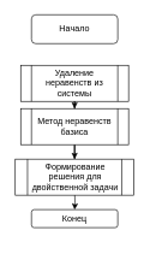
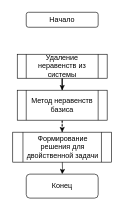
  <mxCell id="0" />
  <mxCell id="1" parent="0" />
- <mxCell id="2" value="Начало" style="rounded=1;whiteSpace=wrap;html=1;fontSize=12;glass=0;strokeWidth=1;shadow=0;" vertex="1" parent="1"><mxGeometry x="43" y="20" width="120" height="40" as="geometry" /></mxCell>
+ <mxCell id="2" value="Начало" style="rounded=1;whiteSpace=wrap;html=1;fontSize=12;glass=0;strokeWidth=1;shadow=0;" vertex="1" parent="1"><mxGeometry x="43" y="20" width="120" height="25" as="geometry" /></mxCell>
  <mxCell id="3" style="edgeStyle=orthogonalEdgeStyle;rounded=0;orthogonalLoop=1;jettySize=auto;html=1;" edge="1" parent="1" source="4" target="6"><mxGeometry relative="1" as="geometry"><mxPoint x="103.1" y="190" as="targetPoint" /></mxGeometry></mxCell>
- <mxCell id="4" value="Удаление неравенств из системы" style="shape=process;whiteSpace=wrap;html=1;backgroundOutline=1;" vertex="1" parent="1"><mxGeometry x="28" y="90" width="150" height="50" as="geometry" /></mxCell>
- <mxCell id="5" style="edgeStyle=orthogonalEdgeStyle;rounded=0;orthogonalLoop=1;jettySize=auto;html=1;entryX=0.5;entryY=0;entryDx=0;entryDy=0;" edge="1" parent="1" source="6" target="9"><mxGeometry relative="1" as="geometry"><mxPoint x="103" y="230" as="targetPoint" /></mxGeometry></mxCell>
+ <mxCell id="4" value="Удаление неравенств из системы" style="shape=process;whiteSpace=wrap;html=1;backgroundOutline=1;" vertex="1" parent="1"><mxGeometry x="28" y="90" width="150" height="40" as="geometry" /></mxCell>
+ <mxCell id="5" style="edgeStyle=orthogonalEdgeStyle;rounded=0;orthogonalLoop=1;jettySize=auto;html=1;entryX=0.5;entryY=0;entryDx=0;entryDy=0;dashed=1;" edge="1" parent="1" source="6" target="9"><mxGeometry relative="1" as="geometry"><mxPoint x="103" y="230" as="targetPoint" /></mxGeometry></mxCell>
  <mxCell id="6" value="Метод неравенств базиса" style="shape=process;whiteSpace=wrap;html=1;backgroundOutline=1;" vertex="1" parent="1"><mxGeometry x="28" y="150" width="150" height="50" as="geometry" /></mxCell>
  <mxCell id="7" style="edgeStyle=orthogonalEdgeStyle;rounded=0;orthogonalLoop=1;jettySize=auto;html=1;" edge="1" parent="1" target="8"><mxGeometry relative="1" as="geometry"><mxPoint x="103" y="260" as="sourcePoint" /></mxGeometry></mxCell>
- <mxCell id="8" value="Конец" style="rounded=1;whiteSpace=wrap;html=1;fontSize=12;glass=0;strokeWidth=1;shadow=0;" vertex="1" parent="1"><mxGeometry x="43" y="290" width="120" height="25" as="geometry" /></mxCell>
+ <mxCell id="8" value="Конец" style="rounded=1;whiteSpace=wrap;html=1;fontSize=12;glass=0;strokeWidth=1;shadow=0;" vertex="1" parent="1"><mxGeometry x="43" y="290" width="120" height="40" as="geometry" /></mxCell>
  <mxCell id="9" value="Формирование решения для двойственной задачи" style="shape=process;whiteSpace=wrap;html=1;backgroundOutline=1;" vertex="1" parent="1"><mxGeometry x="20.5" y="220" width="165" height="50" as="geometry" /></mxCell>
